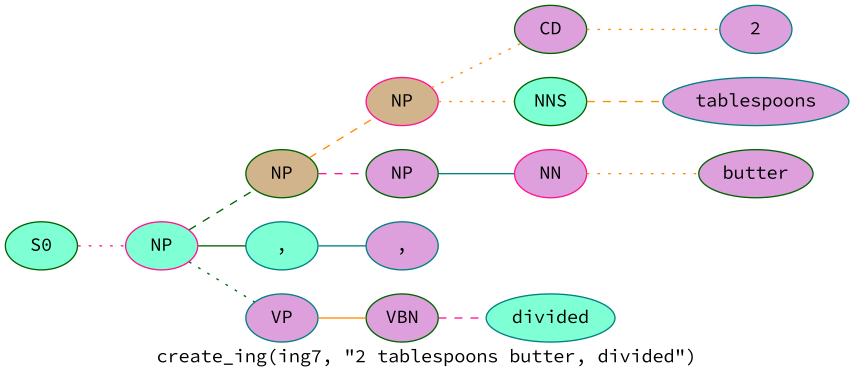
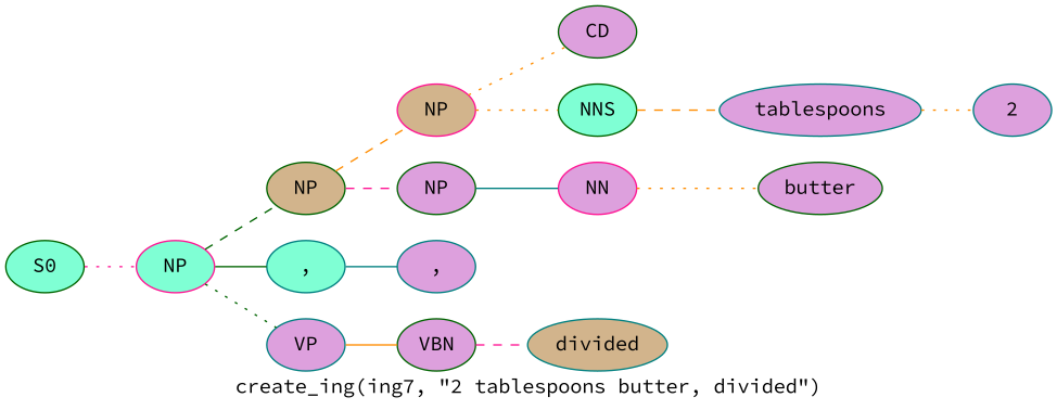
  graph {
    fontname="Source Code Pro"
    label="create_ing(ing7, \"2 tablespoons butter, divided\")"
    rankdir=LR
    node [color=darkgreen fillcolor=plum fontname="Source Code Pro" style=filled]
    edge [color=darkorange fontname="Source Code Pro" style=dotted]
    n1 [fillcolor=aquamarine label=S0]
    n2 [color=deeppink fillcolor=aquamarine label=NP]
    n3 [fillcolor=tan label=NP]
    n4 [color=teal fillcolor=aquamarine label=","]
    n5 [color=teal label=VP]
    n6 [color=deeppink fillcolor=tan label=NP]
    n7 [label=NP]
    n8 [color=teal label=","]
    n9 [label=VBN]
    n10 [label=CD]
    n11 [fillcolor=aquamarine label=NNS]
    n12 [color=deeppink label=NN]
    n13 [color=teal label=2]
    n14 [color=teal label=tablespoons]
    n15 [label=butter]
-   n16 [color=teal fillcolor=aquamarine label=divided]
+   n16 [color=teal fillcolor=tan label=divided]
    n1 -- n2 [color=deeppink]
    n2 -- n3 [color=darkgreen style=dashed]
    n2 -- n4 [color=darkgreen style=solid]
    n2 -- n5 [color=darkgreen]
    n3 -- n6 [style=dashed]
    n3 -- n7 [color=deeppink style=dashed]
    n4 -- n8 [color=teal style=solid]
    n5 -- n9 [style=solid]
    n6 -- n10
    n6 -- n11
    n7 -- n12 [color=teal style=solid]
    n9 -- n16 [color=deeppink style=dashed]
-   n10 -- n13
+   n14 -- n13
    n11 -- n14 [style=dashed]
    n12 -- n15
  }
